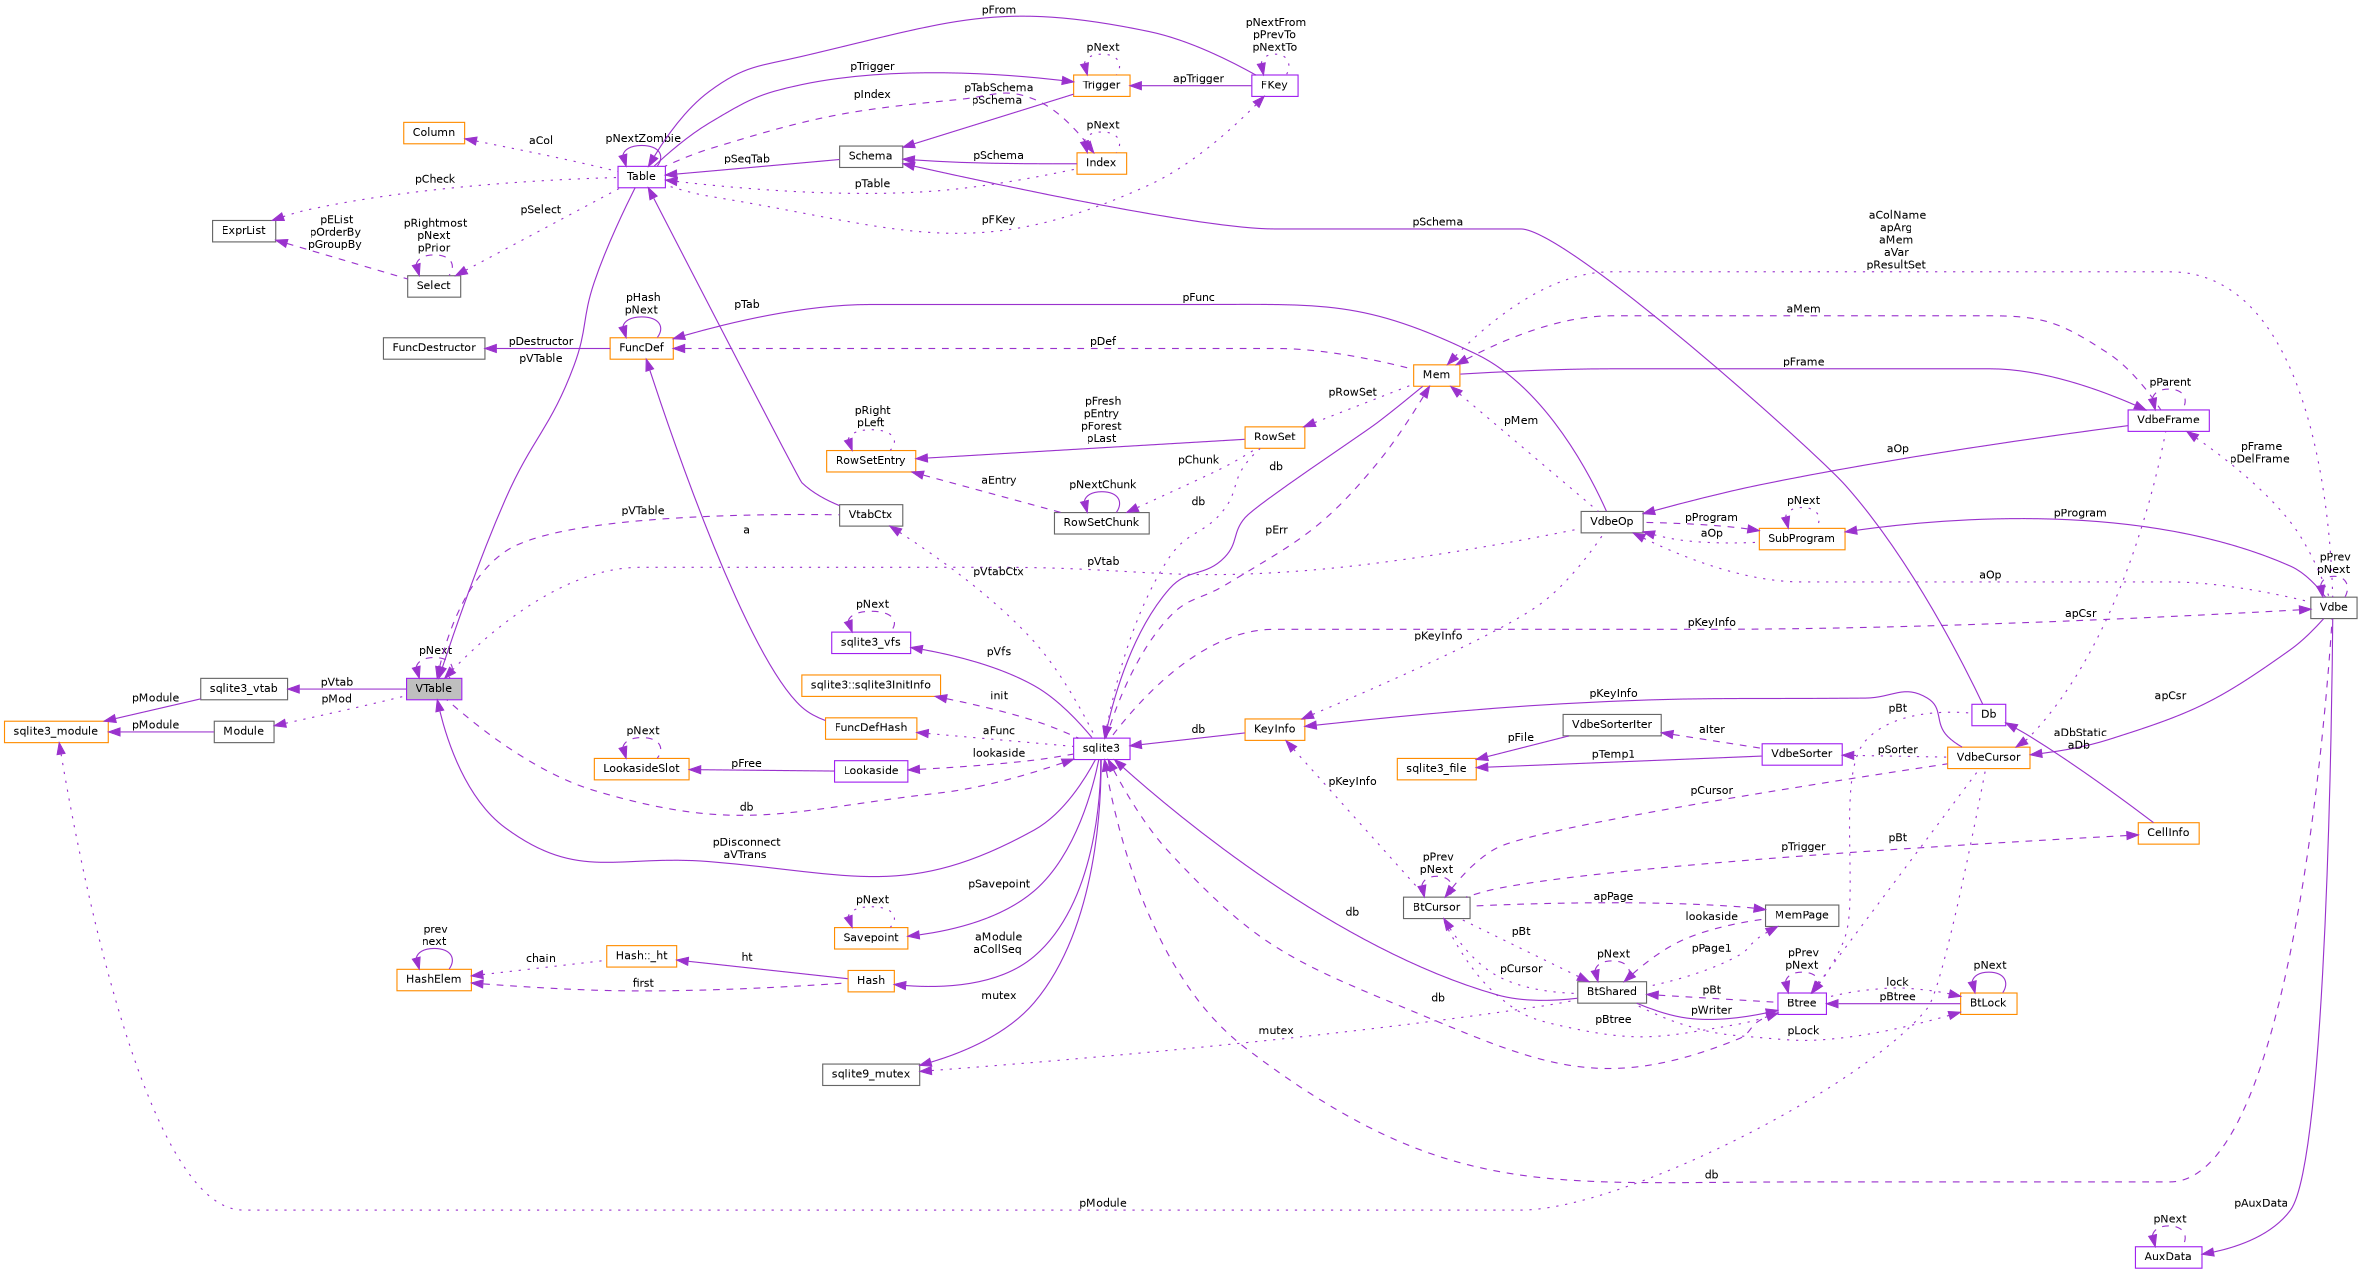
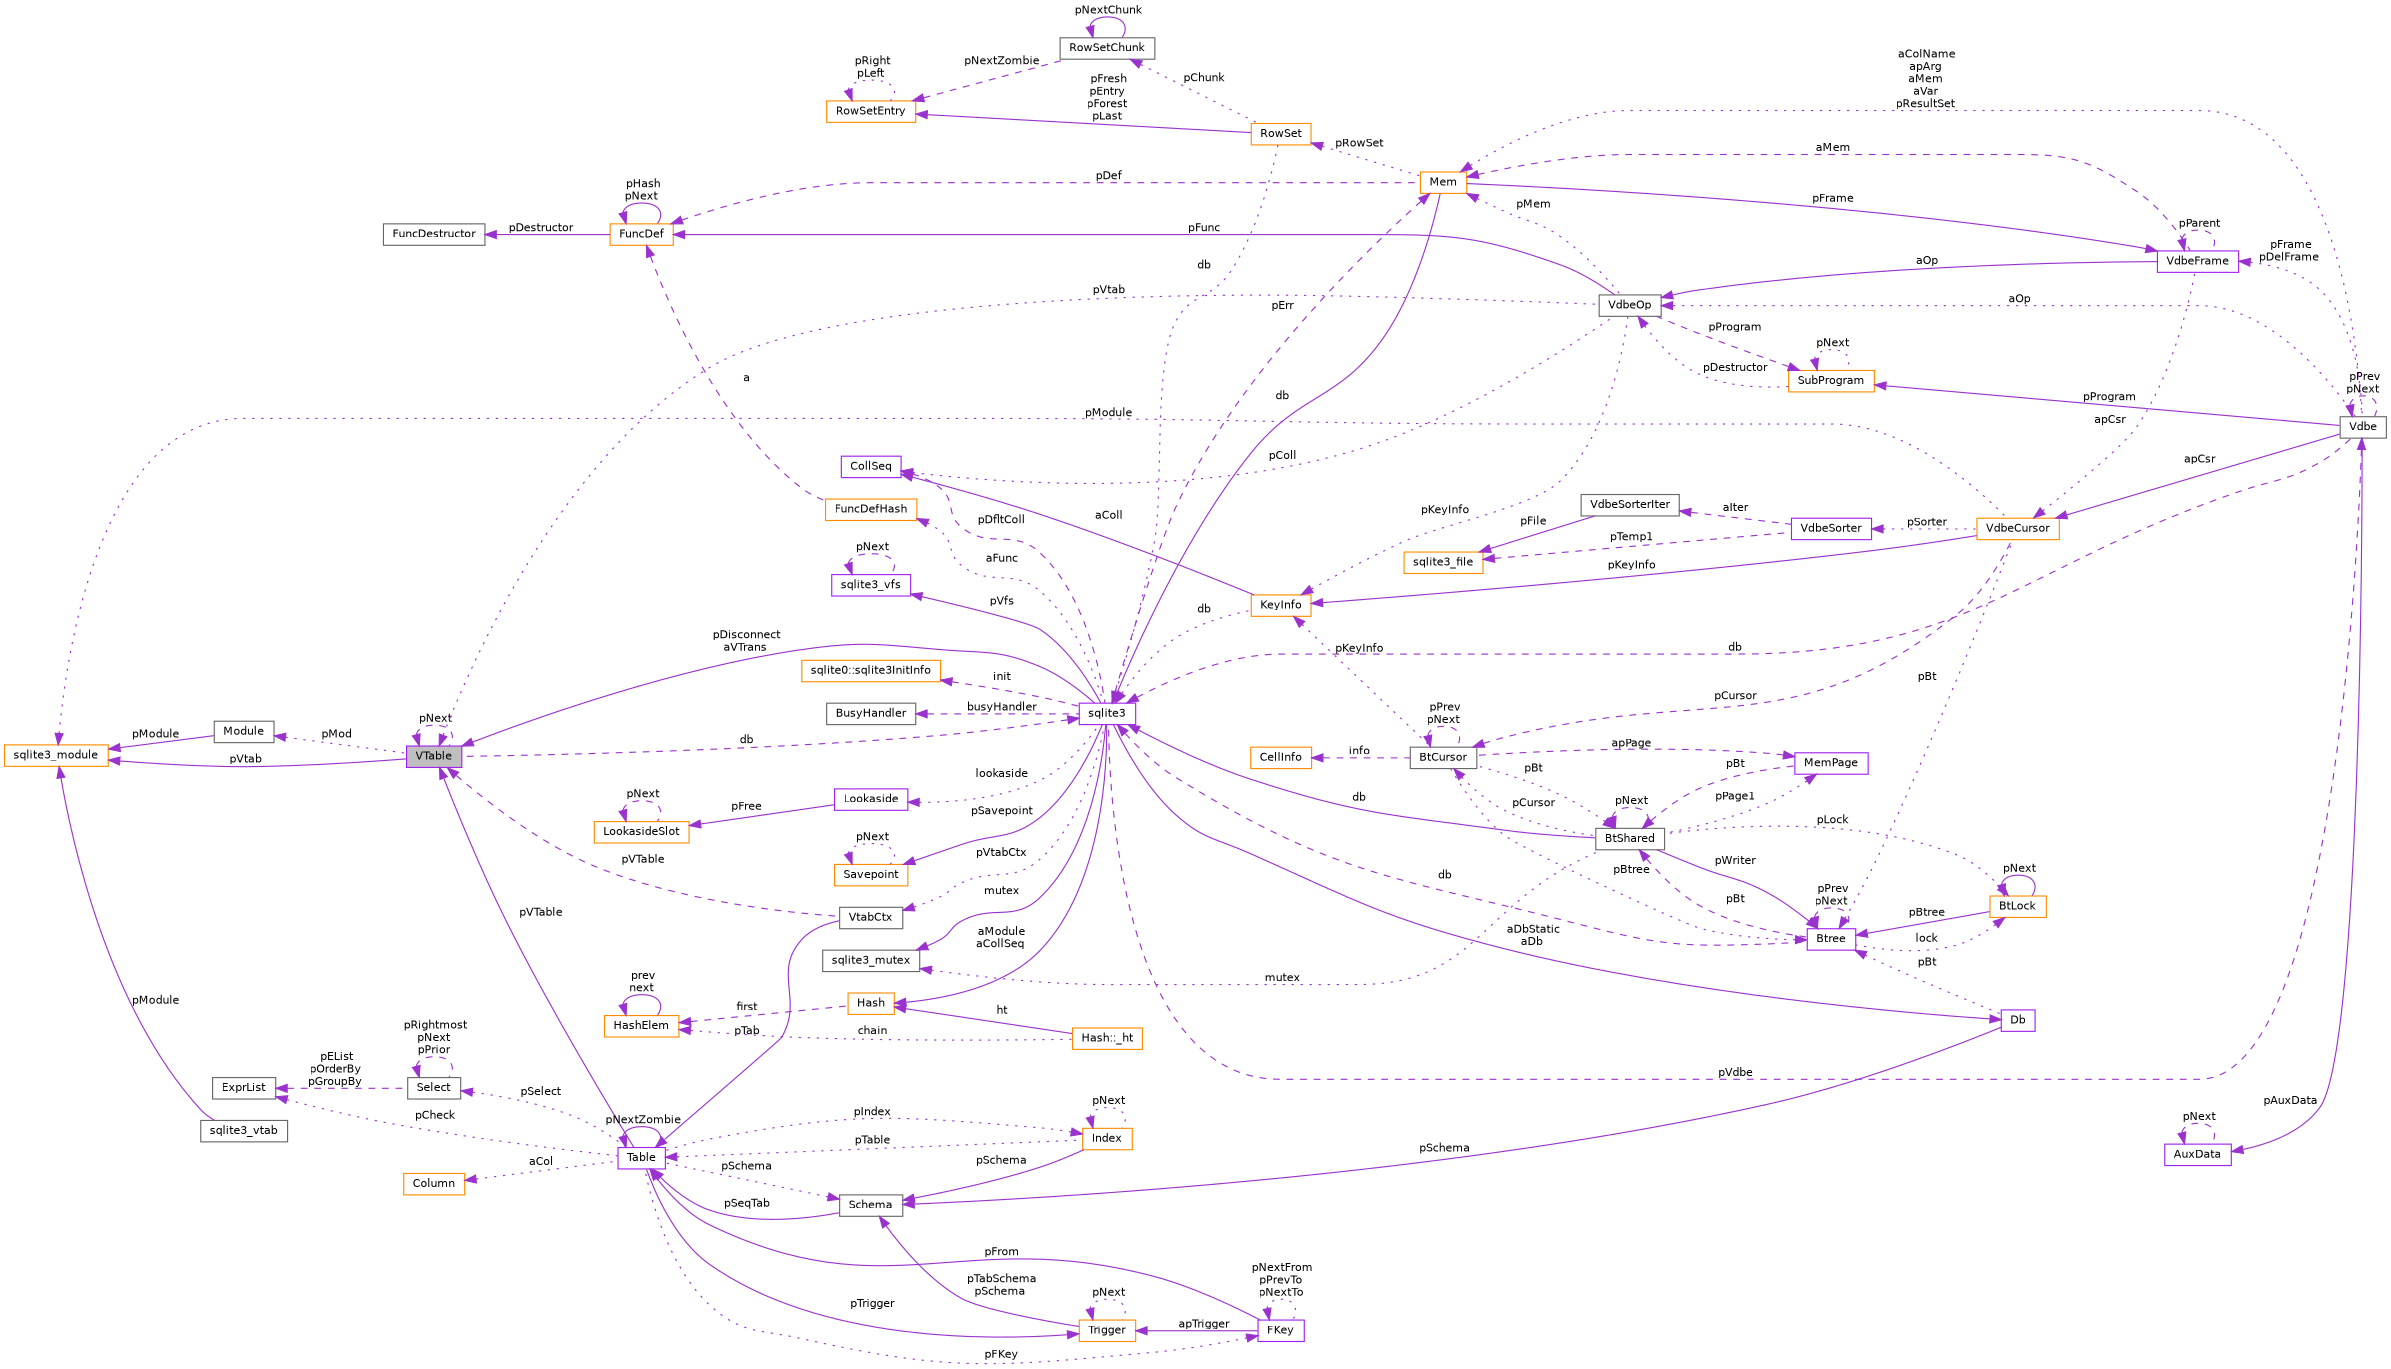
  digraph {
    rankdir=LR
    node [color=darkorange fillcolor=white fontname=Helvetica fontsize=10 shape=record style=filled]
    edge [color=darkorchid3 dir=back fontname=Helvetica fontsize=10 labelfontname=Helvetica labelfontsize=10 style=solid]
    n1 [color=purple fillcolor=grey75 fontcolor=black height=0.2 label=VTable width=0.4]
    n2 [color=purple height=0.2 label=sqlite3 width=0.4]
    n3 [color=gray40 height=0.2 label=VdbeOp width=0.4]
    n4 [color=gray40 height=0.2 label=VtabCtx width=0.4]
    n5 [color=purple height=0.2 label=Table width=0.4]
    n6 [height=0.2 label=Mem width=0.4]
    n7 [color=gray40 height=0.2 label=Vdbe width=0.4]
    n8 [height=0.2 label=KeyInfo width=0.4]
    n9 [color=gray40 height=0.2 label=BtShared width=0.4]
    n10 [color=purple height=0.2 label=Btree width=0.4]
    n11 [height=0.2 label=RowSet width=0.4]
    n12 [color=purple height=0.2 label=VdbeFrame width=0.4]
    n13 [height=0.2 label=SubProgram width=0.4]
    n14 [color=gray40 height=0.2 label=Schema width=0.4]
    n15 [color=purple height=0.2 label=FKey width=0.4]
    n16 [height=0.2 label=Index width=0.4]
    n17 [height=0.2 label=VdbeCursor width=0.4]
    n18 [color=gray40 height=0.2 label=BtCursor width=0.4]
-   n19 [color=gray40 height=0.2 label=MemPage width=0.4]
+   n19 [color=purple height=0.2 label=MemPage width=0.4]
    n20 [height=0.2 label=BtLock width=0.4]
    n21 [color=purple height=0.2 label=Db width=0.4]
    n22 [color=purple height=0.2 label=AuxData width=0.4]
+   n23 [color=purple height=0.2 label=CollSeq width=0.4]
    n24 [height=0.2 label=FuncDef width=0.4]
    n25 [height=0.2 label=FuncDefHash width=0.4]
    n26 [color=gray40 height=0.2 label=FuncDestructor width=0.4]
    n27 [height=0.2 label=CellInfo width=0.4]
-   n28 [color=gray40 height=0.2 label=sqlite9_mutex width=0.4]
+   n28 [color=gray40 height=0.2 label=sqlite3_mutex width=0.4]
    n29 [height=0.2 label=sqlite3_module width=0.4]
    n30 [color=gray40 height=0.2 label=sqlite3_vtab width=0.4]
    n31 [color=gray40 height=0.2 label=Module width=0.4]
    n32 [color=purple height=0.2 label=VdbeSorter width=0.4]
    n33 [color=gray40 height=0.2 label=VdbeSorterIter width=0.4]
    n34 [height=0.2 label=sqlite3_file width=0.4]
    n35 [color=gray40 height=0.2 label=RowSetChunk width=0.4]
    n36 [height=0.2 label=RowSetEntry width=0.4]
    n37 [height=0.2 label=Savepoint width=0.4]
    n38 [color=purple height=0.2 label=Lookaside width=0.4]
    n39 [height=0.2 label=LookasideSlot width=0.4]
    n40 [color=purple height=0.2 label=sqlite3_vfs width=0.4]
-   n41 [height=0.2 label="sqlite3::sqlite3InitInfo" width=0.4]
+   n41 [height=0.2 label="sqlite0::sqlite3InitInfo" width=0.4]
+   n42 [color=gray40 height=0.2 label=BusyHandler width=0.4]
    n43 [height=0.2 label=Trigger width=0.4]
    n44 [height=0.2 label=Hash width=0.4]
    n45 [height=0.2 label="Hash::_ht" width=0.4]
    n46 [height=0.2 label=HashElem width=0.4]
    n47 [height=0.2 label=Column width=0.4]
    n48 [color=gray40 height=0.2 label=Select width=0.4]
    n49 [color=gray40 height=0.2 label=ExprList width=0.4]
    n1 -> n1 [label=" pNext" style=dashed]
    n1 -> n2 [label=" pDisconnect\naVTrans"]
    n1 -> n3 [label=" pVtab" style=dotted]
    n1 -> n4 [label=" pVTable" style=dashed]
    n1 -> n5 [label=" pVTable"]
    n2 -> n1 [label=" db" style=dashed]
    n2 -> n6 [label=" db"]
    n2 -> n7 [label=" db" style=dashed]
-   n2 -> n8 [label=" db"]
+   n2 -> n8 [label=" db" style=dotted]
    n2 -> n9 [label=" db"]
    n2 -> n10 [label=" db" style=dashed]
    n2 -> n11 [label=" db" style=dotted]
    n3 -> n7 [label=" aOp" style=dotted]
    n3 -> n12 [label=" aOp"]
-   n3 -> n13 [label=" aOp" style=dotted]
+   n3 -> n13 [label=" pDestructor" style=dotted]
    n4 -> n2 [label=" pVtabCtx" style=dotted]
    n5 -> n4 [label=" pTab"]
    n5 -> n5 [label=" pNextZombie"]
    n5 -> n14 [label=" pSeqTab"]
    n5 -> n15 [label=" pFrom"]
    n5 -> n16 [label=" pTable" style=dotted]
    n6 -> n2 [label=" pErr" style=dashed]
    n6 -> n3 [label=" pMem" style=dotted]
    n6 -> n7 [label=" aColName\napArg\naMem\naVar\npResultSet" style=dotted]
    n6 -> n12 [label=" aMem" style=dashed]
-   n7 -> n2 [label=" pKeyInfo" style=dashed]
+   n7 -> n2 [label=" pVdbe" style=dashed]
    n7 -> n7 [label=" pPrev\npNext" style=dashed]
    n8 -> n3 [label=" pKeyInfo" style=dotted]
    n8 -> n17 [label=" pKeyInfo"]
    n8 -> n18 [label=" pKeyInfo" style=dotted]
    n9 -> n9 [label=" pNext" style=dashed]
    n9 -> n10 [label=" pBt" style=dashed]
    n9 -> n18 [label=" pBt" style=dotted]
-   n9 -> n19 [label=" lookaside" style=dashed]
+   n9 -> n19 [label=" pBt" style=dashed]
    n10 -> n9 [label=" pWriter"]
    n10 -> n10 [label=" pPrev\npNext" style=dashed]
    n10 -> n17 [label=" pBt" style=dotted]
    n10 -> n18 [label=" pBtree" style=dotted]
    n10 -> n20 [label=" pBtree"]
    n10 -> n21 [label=" pBt" style=dotted]
    n11 -> n6 [label=" pRowSet" style=dotted]
    n12 -> n6 [label=" pFrame"]
    n12 -> n7 [label=" pFrame\npDelFrame" style=dotted]
    n12 -> n12 [label=" pParent" style=dashed]
    n13 -> n3 [label=" pProgram" style=dashed]
    n13 -> n7 [label=" pProgram"]
    n13 -> n13 [label=" pNext" style=dotted]
+   n14 -> n5 [label=" pSchema" style=dotted]
    n14 -> n16 [label=" pSchema"]
    n14 -> n21 [label=" pSchema"]
    n14 -> n43 [label=" pTabSchema\npSchema"]
    n15 -> n5 [label=" pFKey" style=dotted]
    n15 -> n15 [label=" pNextFrom\npPrevTo\npNextTo" style=dotted]
-   n16 -> n5 [label=" pIndex" style=dashed]
+   n16 -> n5 [label=" pIndex" style=dotted]
    n16 -> n16 [label=" pNext" style=dotted]
    n17 -> n7 [label=" apCsr"]
    n17 -> n12 [label=" apCsr" style=dotted]
    n18 -> n9 [label=" pCursor" style=dotted]
    n18 -> n17 [label=" pCursor" style=dashed]
    n18 -> n18 [label=" pPrev\npNext" style=dashed]
    n19 -> n9 [label=" pPage1" style=dotted]
    n19 -> n18 [label=" apPage" style=dashed]
    n20 -> n9 [label=" pLock" style=dotted]
    n20 -> n10 [label=" lock" style=dotted]
    n20 -> n20 [label=" pNext"]
-   n21 -> n27 [label=" aDbStatic\naDb"]
+   n21 -> n2 [label=" aDbStatic\naDb"]
    n22 -> n7 [label=" pAuxData"]
    n22 -> n22 [label=" pNext" style=dashed]
+   n23 -> n2 [label=" pDfltColl" style=dashed]
+   n23 -> n3 [label=" pColl" style=dotted]
+   n23 -> n8 [label=" aColl"]
    n24 -> n3 [label=" pFunc"]
    n24 -> n6 [label=" pDef" style=dashed]
    n24 -> n24 [label=" pHash\npNext"]
-   n24 -> n25 [label=" a"]
+   n24 -> n25 [label=" a" style=dashed]
    n25 -> n2 [label=" aFunc" style=dotted]
    n26 -> n24 [label=" pDestructor"]
-   n27 -> n18 [label=" pTrigger" style=dashed]
+   n27 -> n18 [label=" info" style=dashed]
    n28 -> n2 [label=" mutex"]
    n28 -> n9 [label=" mutex" style=dotted]
    n29 -> n17 [label=" pModule" style=dotted]
    n29 -> n30 [label=" pModule"]
    n29 -> n31 [label=" pModule"]
-   n30 -> n1 [label=" pVtab"]
+   n29 -> n1 [label=" pVtab"]
    n31 -> n1 [label=" pMod" style=dotted]
    n32 -> n17 [label=" pSorter" style=dotted]
    n33 -> n32 [label=" aIter" style=dashed]
-   n34 -> n32 [label=" pTemp1"]
+   n34 -> n32 [label=" pTemp1" style=dashed]
    n34 -> n33 [label=" pFile"]
    n35 -> n11 [label=" pChunk" style=dotted]
    n35 -> n35 [label=" pNextChunk"]
    n36 -> n11 [label=" pFresh\npEntry\npForest\npLast"]
-   n36 -> n35 [label=" aEntry" style=dashed]
+   n36 -> n35 [label=" pNextZombie" style=dashed]
    n36 -> n36 [label=" pRight\npLeft" style=dotted]
    n37 -> n2 [label=" pSavepoint"]
    n37 -> n37 [label=" pNext" style=dotted]
-   n38 -> n2 [label=" lookaside" style=dashed]
+   n38 -> n2 [label=" lookaside" style=dotted]
    n39 -> n38 [label=" pFree"]
    n39 -> n39 [label=" pNext" style=dashed]
    n40 -> n2 [label=" pVfs"]
    n40 -> n40 [label=" pNext" style=dashed]
    n41 -> n2 [label=" init" style=dashed]
+   n42 -> n2 [label=" busyHandler" style=dashed]
    n43 -> n5 [label=" pTrigger"]
    n43 -> n15 [label=" apTrigger"]
    n43 -> n43 [label=" pNext" style=dotted]
    n44 -> n2 [label=" aModule\naCollSeq"]
-   n45 -> n44 [label=" ht"]
+   n44 -> n45 [label=" ht"]
    n46 -> n44 [label=" first" style=dashed]
    n46 -> n45 [label=" chain" style=dotted]
    n46 -> n46 [label=" prev\nnext"]
    n47 -> n5 [label=" aCol" style=dotted]
    n48 -> n5 [label=" pSelect" style=dotted]
    n48 -> n48 [label=" pRightmost\npNext\npPrior" style=dashed]
    n49 -> n5 [label=" pCheck" style=dotted]
    n49 -> n48 [label=" pEList\npOrderBy\npGroupBy" style=dashed]
  }
